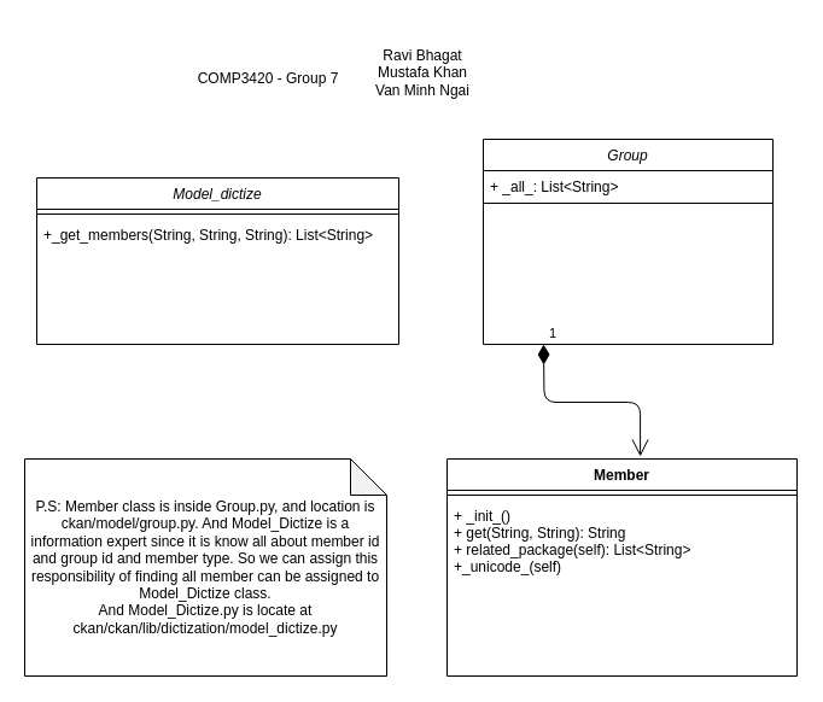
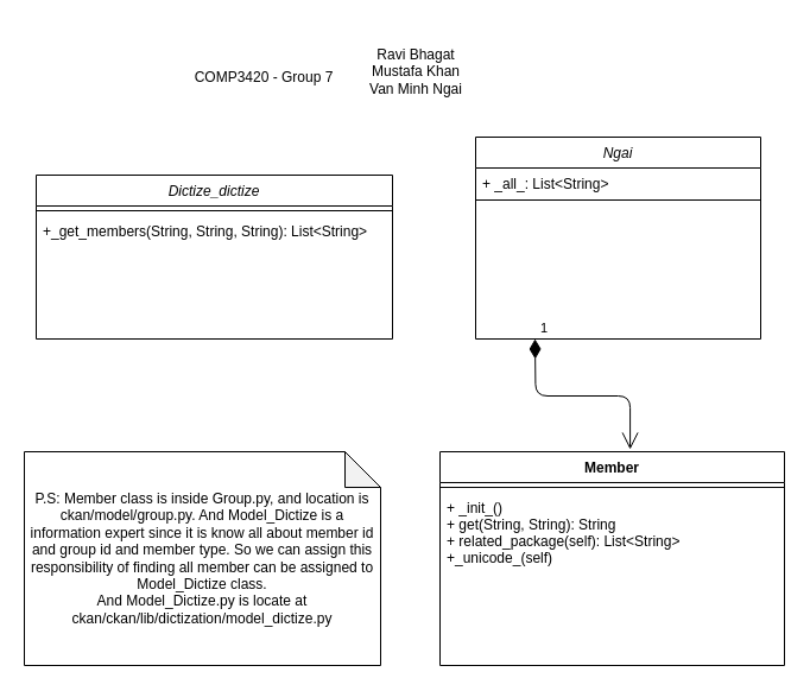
  <mxCell id="0" />
  <mxCell id="1" parent="0" />
  <mxCell id="2" value="P.S: Member class is inside Group.py, and location is ckan/model/group.py. And Model_Dictize is a information expert since it is know all about member id and group id and member type. So we can assign this responsibility of finding all member can be assigned to Model_Dictize class.&lt;br&gt;And Model_Dictize.py is locate at ckan/ckan/lib/dictization/model_dictize.py" style="shape=note;whiteSpace=wrap;html=1;backgroundOutline=1;darkOpacity=0.05;" parent="1" vertex="1"><mxGeometry x="20" y="380" width="300" height="180" as="geometry" /></mxCell>
- <mxCell id="3" value="Group" style="swimlane;fontStyle=2;align=center;verticalAlign=top;childLayout=stackLayout;horizontal=1;startSize=26;horizontalStack=0;resizeParent=1;resizeLast=0;collapsible=1;marginBottom=0;rounded=0;shadow=0;strokeWidth=1;" parent="1" vertex="1"><mxGeometry x="400" y="115" width="240" height="170" as="geometry"><mxRectangle x="230" y="140" width="160" height="26" as="alternateBounds" /></mxGeometry></mxCell>
+ <mxCell id="3" value="Ngai" style="swimlane;fontStyle=2;align=center;verticalAlign=top;childLayout=stackLayout;horizontal=1;startSize=26;horizontalStack=0;resizeParent=1;resizeLast=0;collapsible=1;marginBottom=0;rounded=0;shadow=0;strokeWidth=1;" parent="1" vertex="1"><mxGeometry x="400" y="115" width="240" height="170" as="geometry"><mxRectangle x="230" y="140" width="160" height="26" as="alternateBounds" /></mxGeometry></mxCell>
  <mxCell id="4" value="+ _all_: List&lt;String&gt;" style="text;align=left;verticalAlign=top;spacingLeft=4;spacingRight=4;overflow=hidden;rotatable=0;points=[[0,0.5],[1,0.5]];portConstraint=eastwest;" parent="3" vertex="1"><mxGeometry y="26" width="240" height="26" as="geometry" /></mxCell>
  <mxCell id="5" value="" style="line;html=1;strokeWidth=1;align=left;verticalAlign=middle;spacingTop=-1;spacingLeft=3;spacingRight=3;rotatable=0;labelPosition=right;points=[];portConstraint=eastwest;" parent="3" vertex="1"><mxGeometry y="52" width="240" height="2" as="geometry" /></mxCell>
  <mxCell id="6" value="1" style="endArrow=open;html=1;endSize=12;startArrow=diamondThin;startSize=14;startFill=1;edgeStyle=orthogonalEdgeStyle;align=left;verticalAlign=bottom;entryX=0.552;entryY=-0.011;entryDx=0;entryDy=0;entryPerimeter=0;" parent="1" target="7" edge="1"><mxGeometry x="-1" y="3" relative="1" as="geometry"><mxPoint x="450" y="285" as="sourcePoint" /><mxPoint x="460" y="355" as="targetPoint" /></mxGeometry></mxCell>
  <mxCell id="7" value="Member" style="swimlane;fontStyle=1;align=center;verticalAlign=top;childLayout=stackLayout;horizontal=1;startSize=26;horizontalStack=0;resizeParent=1;resizeParentMax=0;resizeLast=0;collapsible=1;marginBottom=0;" parent="1" vertex="1"><mxGeometry x="370" y="380" width="290" height="180" as="geometry" /></mxCell>
  <mxCell id="8" value="" style="line;strokeWidth=1;fillColor=none;align=left;verticalAlign=middle;spacingTop=-1;spacingLeft=3;spacingRight=3;rotatable=0;labelPosition=right;points=[];portConstraint=eastwest;" parent="7" vertex="1"><mxGeometry y="26" width="290" height="8" as="geometry" /></mxCell>
  <mxCell id="9" value="+ _init_()&#10;+ get(String, String): String&#10;+ related_package(self): List&lt;String&gt;&#10;+_unicode_(self)" style="text;strokeColor=none;fillColor=none;align=left;verticalAlign=top;spacingLeft=4;spacingRight=4;overflow=hidden;rotatable=0;points=[[0,0.5],[1,0.5]];portConstraint=eastwest;" parent="7" vertex="1"><mxGeometry y="34" width="290" height="146" as="geometry" /></mxCell>
  <mxCell id="10" value="COMP3420 - Group 7" style="text;html=1;strokeColor=none;fillColor=none;align=center;verticalAlign=middle;whiteSpace=wrap;rounded=0;" vertex="1" parent="1"><mxGeometry x="144" y="55" width="156" height="20" as="geometry" /></mxCell>
  <mxCell id="11" value="Ravi Bhagat&lt;br&gt;Mustafa Khan&lt;br&gt;Van Minh Ngai" style="text;html=1;strokeColor=none;fillColor=none;align=center;verticalAlign=middle;whiteSpace=wrap;rounded=0;" vertex="1" parent="1"><mxGeometry x="310" y="20" width="80" height="80" as="geometry" /></mxCell>
- <mxCell id="12" value="Model_dictize" style="swimlane;fontStyle=2;align=center;verticalAlign=top;childLayout=stackLayout;horizontal=1;startSize=26;horizontalStack=0;resizeParent=1;resizeLast=0;collapsible=1;marginBottom=0;rounded=0;shadow=0;strokeWidth=1;" parent="1" vertex="1"><mxGeometry x="30" y="147" width="300" height="138" as="geometry"><mxRectangle x="230" y="140" width="160" height="26" as="alternateBounds" /></mxGeometry></mxCell>
+ <mxCell id="12" value="Dictize_dictize" style="swimlane;fontStyle=2;align=center;verticalAlign=top;childLayout=stackLayout;horizontal=1;startSize=26;horizontalStack=0;resizeParent=1;resizeLast=0;collapsible=1;marginBottom=0;rounded=0;shadow=0;strokeWidth=1;" parent="1" vertex="1"><mxGeometry x="30" y="147" width="300" height="138" as="geometry"><mxRectangle x="230" y="140" width="160" height="26" as="alternateBounds" /></mxGeometry></mxCell>
  <mxCell id="13" value="" style="line;html=1;strokeWidth=1;align=left;verticalAlign=middle;spacingTop=-1;spacingLeft=3;spacingRight=3;rotatable=0;labelPosition=right;points=[];portConstraint=eastwest;" parent="12" vertex="1"><mxGeometry y="26" width="300" height="8" as="geometry" /></mxCell>
  <mxCell id="14" value="+_get_members(String, String, String): List&lt;String&gt;" style="text;align=left;verticalAlign=top;spacingLeft=4;spacingRight=4;overflow=hidden;rotatable=0;points=[[0,0.5],[1,0.5]];portConstraint=eastwest;" parent="12" vertex="1"><mxGeometry y="34" width="300" height="26" as="geometry" /></mxCell>
